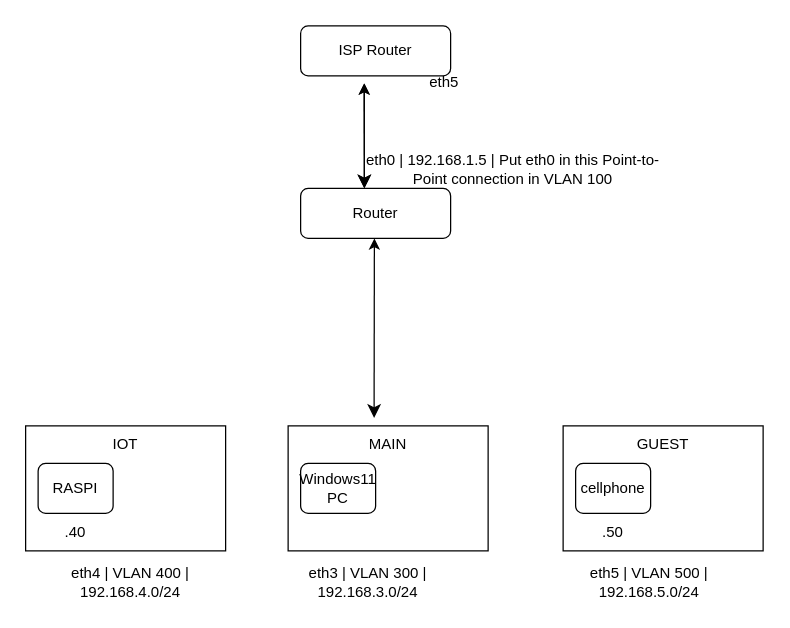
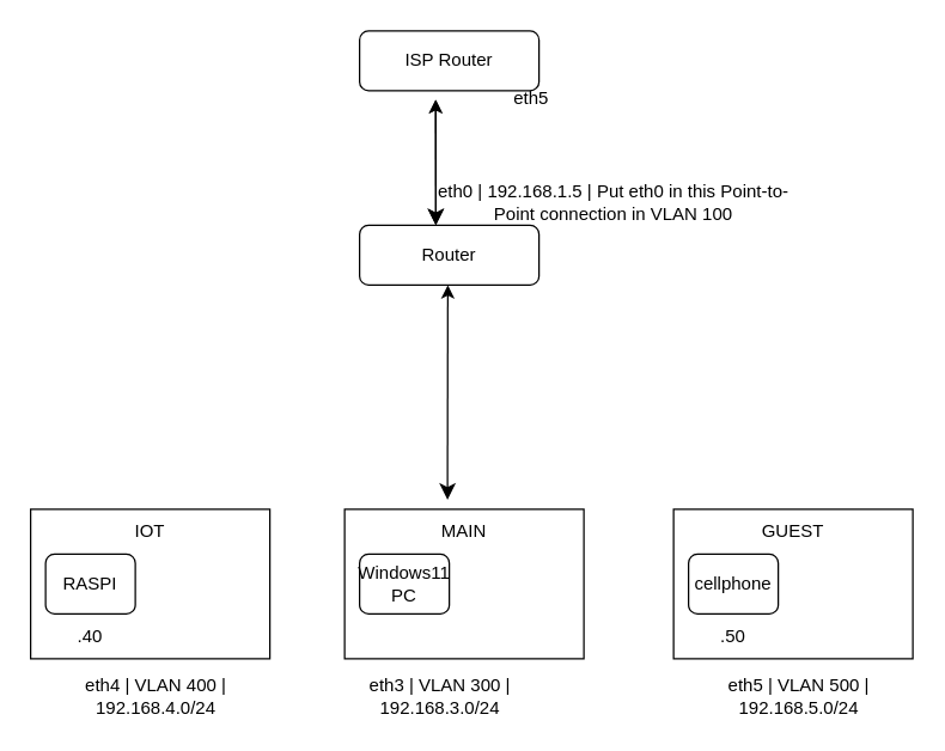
  <mxCell id="0" />
  <mxCell id="1" parent="0" />
  <mxCell id="2" value="" style="rounded=0;whiteSpace=wrap;html=1;" vertex="1" parent="1"><mxGeometry x="230" y="340" width="160" height="100" as="geometry" /></mxCell>
  <mxCell id="3" value="" style="rounded=0;html=1;jettySize=auto;orthogonalLoop=1;fontSize=11;endArrow=classic;endFill=1;endSize=8;strokeWidth=1;shadow=0;labelBackgroundColor=none;movable=1;resizable=1;rotatable=1;deletable=1;editable=1;locked=0;connectable=1;exitX=0.423;exitY=1.15;exitDx=0;exitDy=0;exitPerimeter=0;startArrow=classic;startFill=1;align=center;" parent="1" source="4" edge="1"><mxGeometry x="-0.051" y="30" relative="1" as="geometry"><mxPoint x="390" y="110" as="sourcePoint" /><mxPoint x="291" y="150" as="targetPoint" /><Array as="points" /><mxPoint as="offset" /></mxGeometry></mxCell>
  <mxCell id="4" value="ISP Router" style="rounded=1;whiteSpace=wrap;html=1;fontSize=12;glass=0;strokeWidth=1;shadow=0;" parent="1" vertex="1"><mxGeometry x="240" y="20" width="120" height="40" as="geometry" /></mxCell>
  <mxCell id="5" value="Router" style="rounded=1;whiteSpace=wrap;html=1;fontSize=12;glass=0;strokeWidth=1;shadow=0;" vertex="1" parent="1"><mxGeometry x="240" y="150" width="120" height="40" as="geometry" /></mxCell>
  <mxCell id="6" value="eth0 | 192.168.1.5 | Put eth0 in this Point-to-Point connection in VLAN 100" style="text;html=1;align=center;verticalAlign=middle;whiteSpace=wrap;rounded=0;" vertex="1" parent="1"><mxGeometry x="290" y="120" width="240" height="30" as="geometry" /></mxCell>
  <mxCell id="7" value="eth5" style="text;html=1;align=center;verticalAlign=middle;whiteSpace=wrap;rounded=0;" vertex="1" parent="1"><mxGeometry x="300" y="50" width="110" height="30" as="geometry" /></mxCell>
  <mxCell id="8" value="Windows11 PC" style="rounded=1;whiteSpace=wrap;html=1;fontSize=12;glass=0;strokeWidth=1;shadow=0;" vertex="1" parent="1"><mxGeometry x="240" y="370" width="60" height="40" as="geometry" /></mxCell>
  <mxCell id="9" value="eth3 | VLAN 300 | 192.168.3.0/24" style="text;html=1;align=center;verticalAlign=middle;whiteSpace=wrap;rounded=0;" vertex="1" parent="1"><mxGeometry x="234" y="450" width="120" height="30" as="geometry" /></mxCell>
  <mxCell id="10" value="MAIN" style="text;html=1;align=center;verticalAlign=middle;whiteSpace=wrap;rounded=0;" vertex="1" parent="1"><mxGeometry x="280" y="340" width="60" height="30" as="geometry" /></mxCell>
  <mxCell id="11" value="" style="rounded=0;html=1;jettySize=auto;orthogonalLoop=1;fontSize=11;endArrow=classic;endFill=1;endSize=8;strokeWidth=1;shadow=0;labelBackgroundColor=none;movable=1;resizable=1;rotatable=1;deletable=1;editable=1;locked=0;connectable=1;exitX=0.423;exitY=1.15;exitDx=0;exitDy=0;exitPerimeter=0;startArrow=classic;startFill=1;align=center;" edge="1" parent="1"><mxGeometry x="-0.051" y="30" relative="1" as="geometry"><mxPoint x="291" y="66" as="sourcePoint" /><mxPoint x="291" y="150" as="targetPoint" /><Array as="points" /><mxPoint as="offset" /></mxGeometry></mxCell>
  <mxCell id="12" value="" style="rounded=0;html=1;jettySize=auto;orthogonalLoop=1;fontSize=11;endArrow=classic;endFill=1;endSize=8;strokeWidth=1;shadow=0;labelBackgroundColor=none;movable=1;resizable=1;rotatable=1;deletable=1;editable=1;locked=0;connectable=1;exitX=0.423;exitY=1.15;exitDx=0;exitDy=0;exitPerimeter=0;startArrow=classic;startFill=1;align=center;entryX=0.313;entryY=-0.213;entryDx=0;entryDy=0;entryPerimeter=0;" edge="1" parent="1" target="10"><mxGeometry x="-0.051" y="30" relative="1" as="geometry"><mxPoint x="299" y="190" as="sourcePoint" /><mxPoint x="299" y="274" as="targetPoint" /><Array as="points" /><mxPoint as="offset" /></mxGeometry></mxCell>
  <mxCell id="13" value="" style="rounded=0;whiteSpace=wrap;html=1;" vertex="1" parent="1"><mxGeometry x="20" y="340" width="160" height="100" as="geometry" /></mxCell>
  <mxCell id="14" value="RASPI" style="rounded=1;whiteSpace=wrap;html=1;fontSize=12;glass=0;strokeWidth=1;shadow=0;" vertex="1" parent="1"><mxGeometry x="30" y="370" width="60" height="40" as="geometry" /></mxCell>
  <mxCell id="15" value="eth4 | VLAN 400 | 192.168.4.0/24" style="text;html=1;align=center;verticalAlign=middle;whiteSpace=wrap;rounded=0;" vertex="1" parent="1"><mxGeometry x="44" y="450" width="120" height="30" as="geometry" /></mxCell>
  <mxCell id="16" value="IOT" style="text;html=1;align=center;verticalAlign=middle;whiteSpace=wrap;rounded=0;" vertex="1" parent="1"><mxGeometry x="70" y="340" width="60" height="30" as="geometry" /></mxCell>
  <mxCell id="17" value=".40" style="text;html=1;align=center;verticalAlign=middle;whiteSpace=wrap;rounded=0;" vertex="1" parent="1"><mxGeometry x="30" y="410" width="60" height="30" as="geometry" /></mxCell>
  <mxCell id="18" value="" style="rounded=0;whiteSpace=wrap;html=1;" vertex="1" parent="1"><mxGeometry x="450" y="340" width="160" height="100" as="geometry" /></mxCell>
  <mxCell id="19" value="cellphone" style="rounded=1;whiteSpace=wrap;html=1;fontSize=12;glass=0;strokeWidth=1;shadow=0;" vertex="1" parent="1"><mxGeometry x="460" y="370" width="60" height="40" as="geometry" /></mxCell>
- <mxCell id="20" value="eth5 | VLAN 500 | 192.168.5.0/24" style="text;html=1;align=center;verticalAlign=middle;whiteSpace=wrap;rounded=0;" vertex="1" parent="1"><mxGeometry x="459" y="450" width="120" height="30" as="geometry" /></mxCell>
+ <mxCell id="20" value="eth5 | VLAN 500 | 192.168.5.0/24" style="text;html=1;align=center;verticalAlign=middle;whiteSpace=wrap;rounded=0;" vertex="1" parent="1"><mxGeometry x="474" y="450" width="120" height="30" as="geometry" /></mxCell>
  <mxCell id="21" value="GUEST" style="text;html=1;align=center;verticalAlign=middle;whiteSpace=wrap;rounded=0;" vertex="1" parent="1"><mxGeometry x="500" y="340" width="60" height="30" as="geometry" /></mxCell>
  <mxCell id="22" value=".50" style="text;html=1;align=center;verticalAlign=middle;whiteSpace=wrap;rounded=0;" vertex="1" parent="1"><mxGeometry x="460" y="410" width="60" height="30" as="geometry" /></mxCell>
